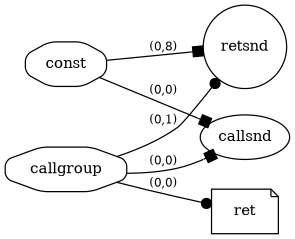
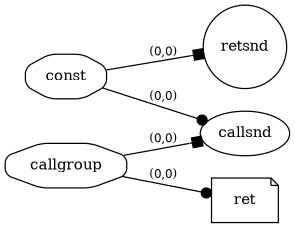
  digraph {
    rankdir=LR
    node [fontsize=12 shape=octagon style=rounded]
    edge [arrowhead=box fontsize=10]
    n1 [label=const]
    n2 [label=callsnd shape=ellipse]
    n3 [label=retsnd shape=circle]
    n4 [label=ret shape=note]
    n5 [label=callgroup]
-   n1 -> n2 [label="(0,0)"]
-   n1 -> n3 [label="(0,8)"]
+   n1 -> n2 [arrowhead=dot label="(0,0)"]
+   n1 -> n3 [label="(0,0)"]
    n5 -> n2 [label="(0,0)"]
-   n5 -> n3 [arrowhead=dot label="(0,1)"]
    n5 -> n4 [arrowhead=dot label="(0,0)"]
  }
